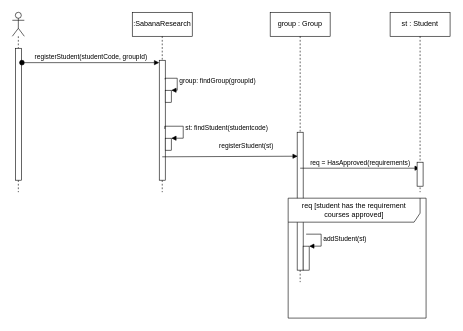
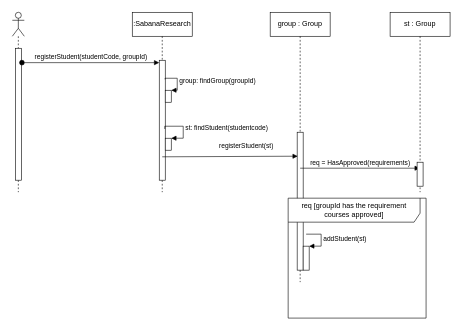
  <mxCell id="0" />
  <mxCell id="1" parent="0" />
  <mxCell id="2" value="" style="shape=umlLifeline;participant=umlActor;perimeter=lifelinePerimeter;whiteSpace=wrap;html=1;container=1;collapsible=0;recursiveResize=0;verticalAlign=top;spacingTop=36;outlineConnect=0;" vertex="1" parent="1"><mxGeometry x="20" y="20" width="20" height="300" as="geometry" /></mxCell>
  <mxCell id="3" value="" style="html=1;points=[];perimeter=orthogonalPerimeter;" vertex="1" parent="2"><mxGeometry x="5" y="60" width="10" height="220" as="geometry" /></mxCell>
  <mxCell id="4" value=":SabanaResearch" style="shape=umlLifeline;perimeter=lifelinePerimeter;whiteSpace=wrap;html=1;container=1;collapsible=0;recursiveResize=0;outlineConnect=0;" vertex="1" parent="1"><mxGeometry x="220" y="20" width="100" height="300" as="geometry" /></mxCell>
  <mxCell id="5" value="" style="html=1;points=[];perimeter=orthogonalPerimeter;" vertex="1" parent="4"><mxGeometry x="45" y="80" width="10" height="200" as="geometry" /></mxCell>
  <mxCell id="6" value="" style="html=1;points=[];perimeter=orthogonalPerimeter;" vertex="1" parent="4"><mxGeometry x="55" y="130" width="10" height="20" as="geometry" /></mxCell>
  <mxCell id="7" value="group: findGroup(groupId)" style="edgeStyle=orthogonalEdgeStyle;html=1;align=left;spacingLeft=2;endArrow=block;rounded=0;entryX=1;entryY=0;exitX=0.971;exitY=0.159;exitDx=0;exitDy=0;exitPerimeter=0;" edge="1" target="6" parent="4" source="5"><mxGeometry relative="1" as="geometry"><mxPoint x="60" y="110" as="sourcePoint" /><Array as="points"><mxPoint x="75" y="110" /><mxPoint x="75" y="130" /></Array></mxGeometry></mxCell>
  <mxCell id="8" value="" style="html=1;points=[];perimeter=orthogonalPerimeter;" vertex="1" parent="4"><mxGeometry x="55" y="210" width="10" height="20" as="geometry" /></mxCell>
  <mxCell id="9" value="st: findStudent(studentcode)" style="edgeStyle=orthogonalEdgeStyle;html=1;align=left;spacingLeft=2;endArrow=block;rounded=0;entryX=1;entryY=0;exitX=0.922;exitY=0.573;exitDx=0;exitDy=0;exitPerimeter=0;" edge="1" target="8" parent="4" source="5"><mxGeometry relative="1" as="geometry"><mxPoint x="60" y="190" as="sourcePoint" /><Array as="points"><mxPoint x="54" y="190" /><mxPoint x="85" y="190" /><mxPoint x="85" y="210" /></Array></mxGeometry></mxCell>
  <mxCell id="10" value="registerStudent(studentCode, groupId)" style="html=1;verticalAlign=bottom;startArrow=oval;endArrow=block;startSize=8;exitX=1.1;exitY=0.109;exitDx=0;exitDy=0;exitPerimeter=0;" edge="1" target="5" parent="1" source="3"><mxGeometry relative="1" as="geometry"><mxPoint x="155" y="100" as="sourcePoint" /></mxGeometry></mxCell>
  <mxCell id="11" value="group : Group" style="shape=umlLifeline;perimeter=lifelinePerimeter;whiteSpace=wrap;html=1;container=1;collapsible=0;recursiveResize=0;outlineConnect=0;" vertex="1" parent="1"><mxGeometry x="450" y="20" width="100" height="450" as="geometry" /></mxCell>
  <mxCell id="12" value="" style="html=1;points=[];perimeter=orthogonalPerimeter;" vertex="1" parent="11"><mxGeometry x="45" y="200" width="10" height="230" as="geometry" /></mxCell>
  <mxCell id="13" value="req = HasApproved(requirements)" style="html=1;verticalAlign=bottom;endArrow=block;" edge="1" parent="11" target="15"><mxGeometry width="80" relative="1" as="geometry"><mxPoint x="50" y="260" as="sourcePoint" /><mxPoint x="130" y="260" as="targetPoint" /></mxGeometry></mxCell>
  <mxCell id="14" value="registerStudent(st)" style="html=1;verticalAlign=bottom;endArrow=block;" edge="1" parent="1"><mxGeometry x="0.239" y="9" width="80" relative="1" as="geometry"><mxPoint x="270" y="261" as="sourcePoint" /><mxPoint x="496" y="260" as="targetPoint" /><mxPoint as="offset" /></mxGeometry></mxCell>
- <mxCell id="15" value="st : Student" style="shape=umlLifeline;perimeter=lifelinePerimeter;whiteSpace=wrap;html=1;container=1;collapsible=0;recursiveResize=0;outlineConnect=0;" vertex="1" parent="1"><mxGeometry x="650" y="20" width="100" height="300" as="geometry" /></mxCell>
+ <mxCell id="15" value="st : Group" style="shape=umlLifeline;perimeter=lifelinePerimeter;whiteSpace=wrap;html=1;container=1;collapsible=0;recursiveResize=0;outlineConnect=0;" vertex="1" parent="1"><mxGeometry x="650" y="20" width="100" height="300" as="geometry" /></mxCell>
  <mxCell id="16" value="" style="html=1;points=[];perimeter=orthogonalPerimeter;" vertex="1" parent="15"><mxGeometry x="45" y="250" width="10" height="40" as="geometry" /></mxCell>
- <mxCell id="17" value="req [student has the requirement courses approved]" style="shape=umlFrame;whiteSpace=wrap;html=1;width=220;height=40;" vertex="1" parent="1"><mxGeometry x="480" y="330" width="230" height="200" as="geometry" /></mxCell>
+ <mxCell id="17" value="req [groupId has the requirement courses approved]" style="shape=umlFrame;whiteSpace=wrap;html=1;width=220;height=40;" vertex="1" parent="1"><mxGeometry x="480" y="330" width="230" height="200" as="geometry" /></mxCell>
  <mxCell id="18" value="" style="html=1;points=[];perimeter=orthogonalPerimeter;" vertex="1" parent="1"><mxGeometry x="505" y="410" width="10" height="40" as="geometry" /></mxCell>
  <mxCell id="19" value="addStudent(st)" style="edgeStyle=orthogonalEdgeStyle;html=1;align=left;spacingLeft=2;endArrow=block;rounded=0;entryX=1;entryY=0;" edge="1" target="18" parent="1"><mxGeometry relative="1" as="geometry"><mxPoint x="510" y="390" as="sourcePoint" /><Array as="points"><mxPoint x="535" y="390" /></Array></mxGeometry></mxCell>
